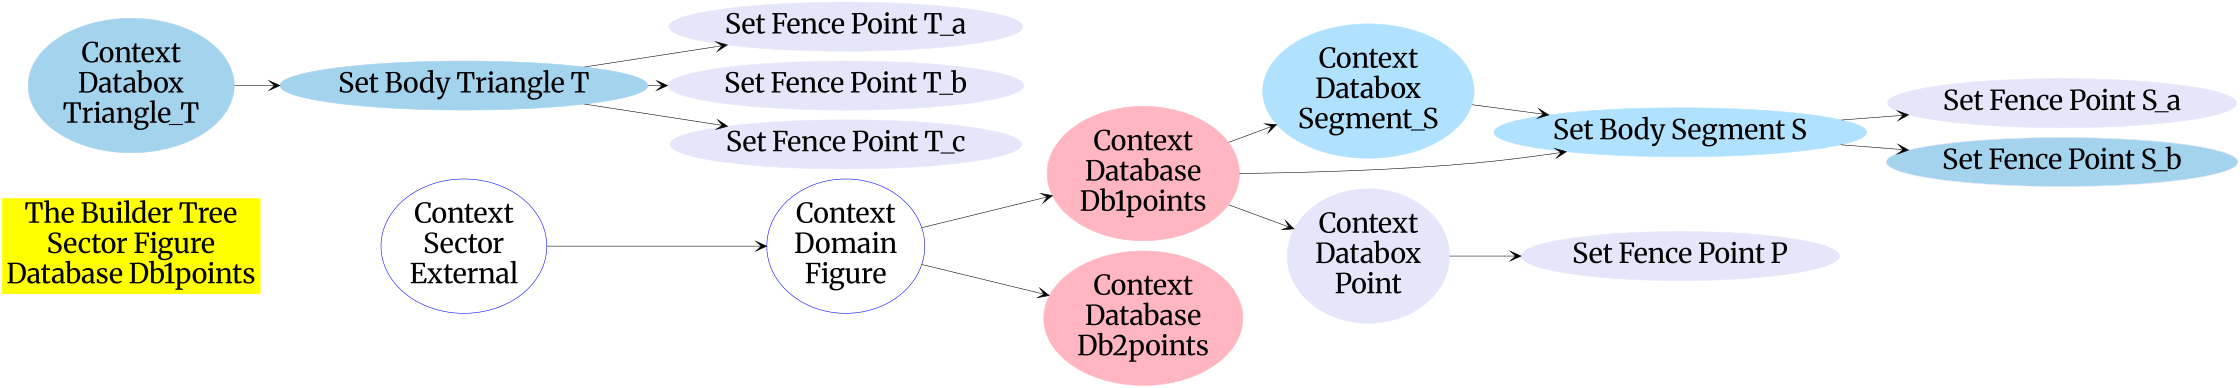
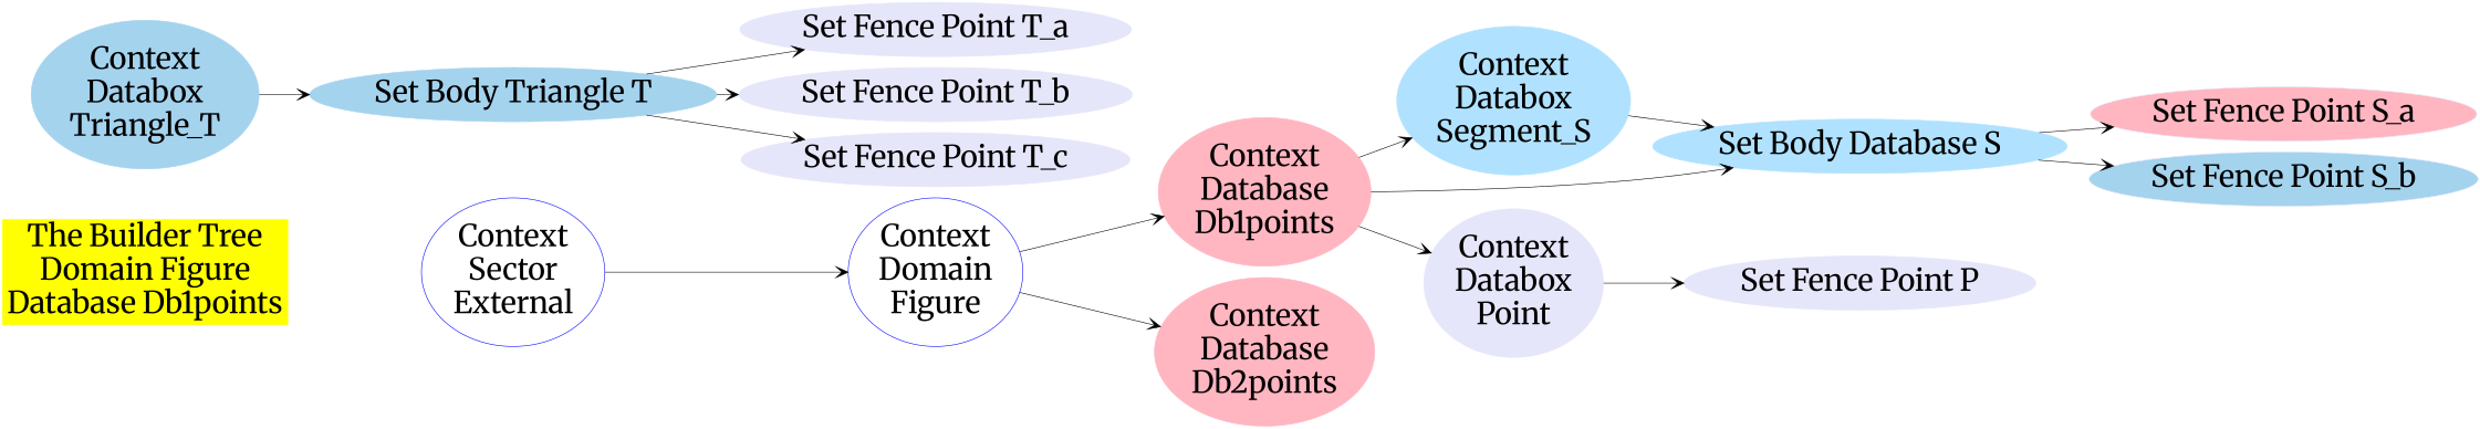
  digraph {
    fontname=Merriweather
    rankdir=LR
    node [color=lavender fontname=Merriweather fontsize=50 style=filled]
    edge [arrowhead=vee arrowsize=2.0 fontname=Merriweather style=solid]
-   n1 [color=yellow label="The Builder Tree\nSector Figure\nDatabase Db1points" shape=box]
+   n1 [color=yellow label="The Builder Tree\nDomain Figure\nDatabase Db1points" shape=box]
    "Context\nSector\nExternal" [color=blue style=""]
    "Context\nDomain\nFigure" [color=blue style=""]
    "Context\nDatabase\nDb1points" [color=lightpink]
    "Context\nDatabase\nDb2points" [color=lightpink]
    "Context\nDatabox\nSegment_S" [color=lightskyblue1]
    "Context\nDatabox\nPoint"
-   "Set Body Segment S" [color=lightskyblue1]
+   "Set Body Segment S" [color=lightskyblue1 label="Set Body Database S"]
    "Context\nDatabox\nTriangle_T" [color=lightskyblue2]
    "Set Body Triangle T" [color=lightskyblue2]
    "Set Fence Point P"
    "Set Fence Point T_a"
    "Set Fence Point T_b"
    "Set Fence Point T_c"
-   "Set Fence Point S_a"
+   "Set Fence Point S_a" [fillcolor=lightpink]
    "Set Fence Point S_b" [fillcolor=lightskyblue2]
    n1 -> "Context\nSector\nExternal" [style=invis]
    "Context\nSector\nExternal" -> "Context\nDomain\nFigure"
    "Context\nDomain\nFigure" -> "Context\nDatabase\nDb1points"
    "Context\nDomain\nFigure" -> "Context\nDatabase\nDb2points"
    "Context\nDatabase\nDb1points" -> "Context\nDatabox\nSegment_S"
    "Context\nDatabase\nDb1points" -> "Context\nDatabox\nPoint"
    "Context\nDatabase\nDb1points" -> "Set Body Segment S"
    "Context\nDatabox\nSegment_S" -> "Set Body Segment S"
    "Context\nDatabox\nPoint" -> "Set Fence Point P"
    "Set Body Segment S" -> "Set Fence Point S_a"
    "Set Body Segment S" -> "Set Fence Point S_b"
    "Context\nDatabox\nTriangle_T" -> "Set Body Triangle T"
    "Set Body Triangle T" -> "Set Fence Point T_a"
    "Set Body Triangle T" -> "Set Fence Point T_b"
    "Set Body Triangle T" -> "Set Fence Point T_c"
  }
